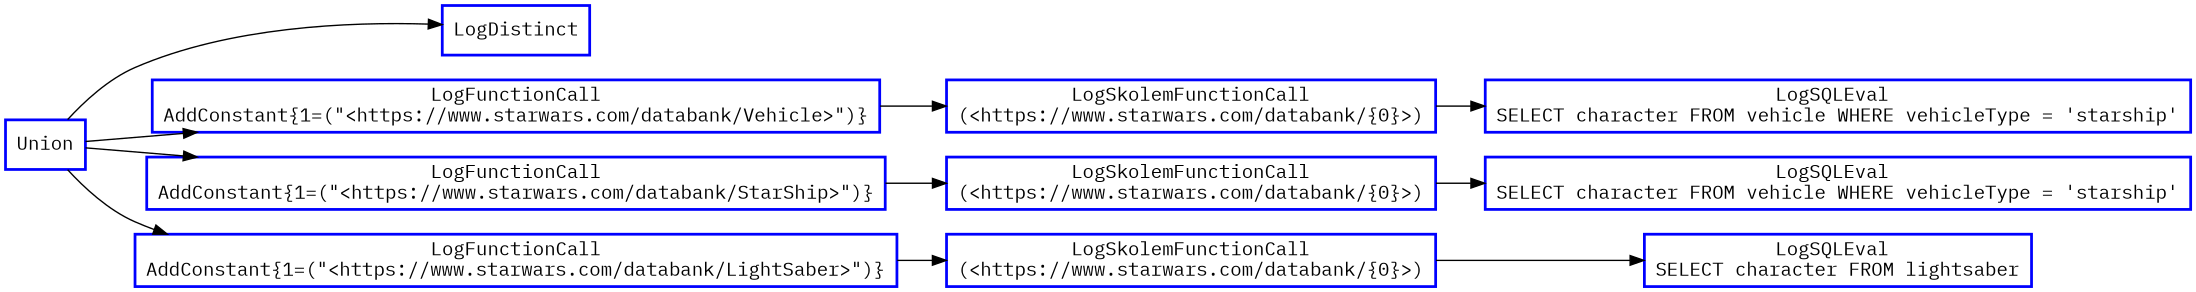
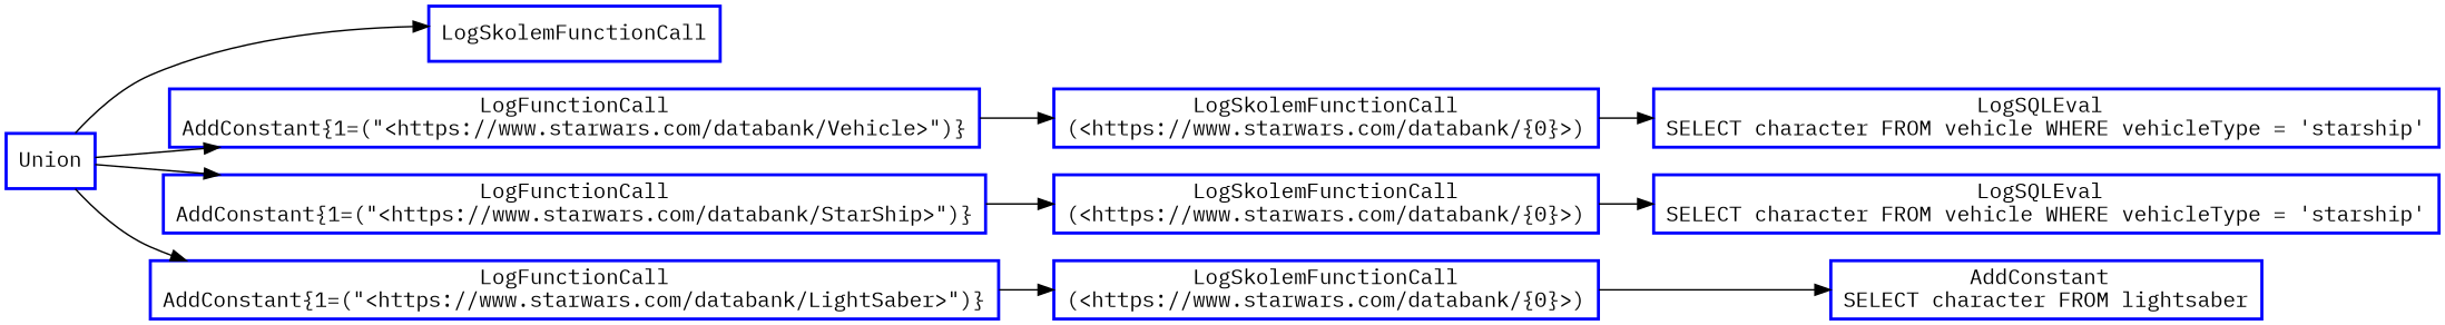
  digraph {
    fontname="IBM Plex Mono"
    rankdir=LR
    node [color=blue fontcolor=black fontname="IBM Plex Mono" shape=rectangle style=bold]
    edge [fontname="IBM Plex Mono"]
-   n1 [label=LogDistinct]
+   n1 [label=LogSkolemFunctionCall]
    n2 [label=Union]
    n3 [label="LogFunctionCall\nAddConstant{1=(\"<https://www.starwars.com/databank/Vehicle>\")}"]
    n4 [label="LogFunctionCall\nAddConstant{1=(\"<https://www.starwars.com/databank/StarShip>\")}"]
    n5 [label="LogFunctionCall\nAddConstant{1=(\"<https://www.starwars.com/databank/LightSaber>\")}"]
    n6 [label="LogSkolemFunctionCall\n(<https://www.starwars.com/databank/{0}>)"]
    n7 [label="LogSkolemFunctionCall\n(<https://www.starwars.com/databank/{0}>)"]
    n8 [label="LogSkolemFunctionCall\n(<https://www.starwars.com/databank/{0}>)"]
    n9 [label="LogSQLEval \nSELECT character FROM vehicle WHERE vehicleType = 'starship'"]
    n10 [label="LogSQLEval \nSELECT character FROM vehicle WHERE vehicleType = 'starship'"]
-   n11 [label="LogSQLEval \nSELECT character FROM lightsaber"]
+   n11 [label="AddConstant \nSELECT character FROM lightsaber"]
    n2 -> n1
    n2 -> n3
    n2 -> n4
    n2 -> n5
    n3 -> n6
    n4 -> n7
    n5 -> n8
    n6 -> n9
    n7 -> n10
    n8 -> n11
  }
